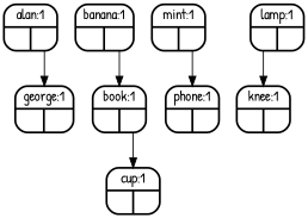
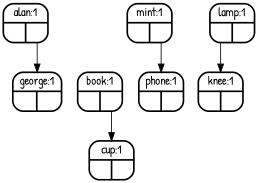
  digraph {
    fontname="Patrick Hand"
    node [color=black fontname="Patrick Hand" penwidth=2 shape=Mrecord]
    edge [fontname="Patrick Hand" headport=f0 tailport=f2]
    n1 [label="{<f0>alan:1|{<f1>|<f2>}}"]
    n2 [label="{<f0>george:1|{<f1>|<f2>}}"]
-   n3 [label="{<f0>banana:1|{<f1>|<f2>}}"]
    n4 [label="{<f0>book:1|{<f1>|<f2>}}"]
    n5 [label="{<f0>mint:1|{<f1>|<f2>}}"]
    n6 [label="{<f0>phone:1|{<f1>|<f2>}}"]
    n7 [label="{<f0>cup:1|{<f1>|<f2>}}"]
    n8 [label="{<f0>lamp:1|{<f1>|<f2>}}"]
    n9 [label="{<f0>knee:1|{<f1>|<f2>}}"]
    n1 -> n2
-   n3 -> n4
    n4 -> n7
    n5 -> n6
    n8 -> n9 [tailport=f1]
  }
